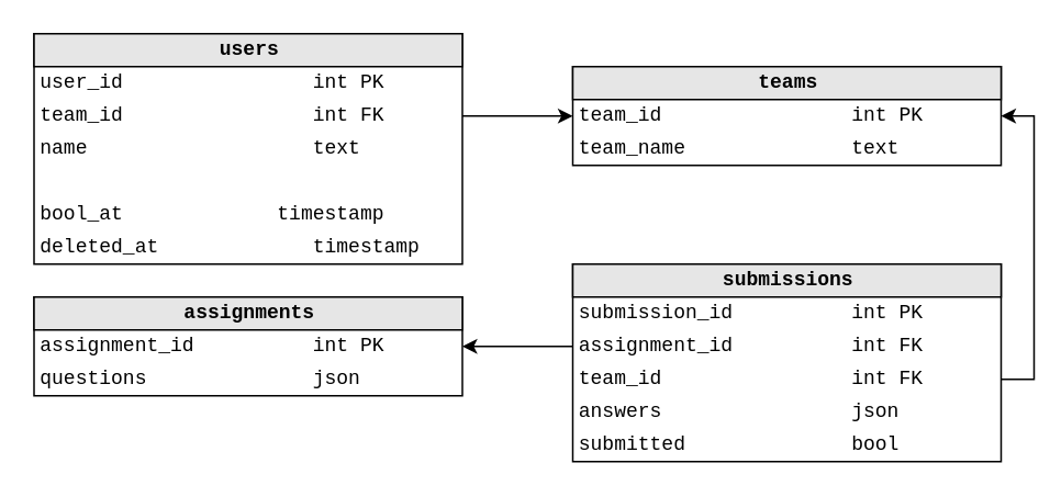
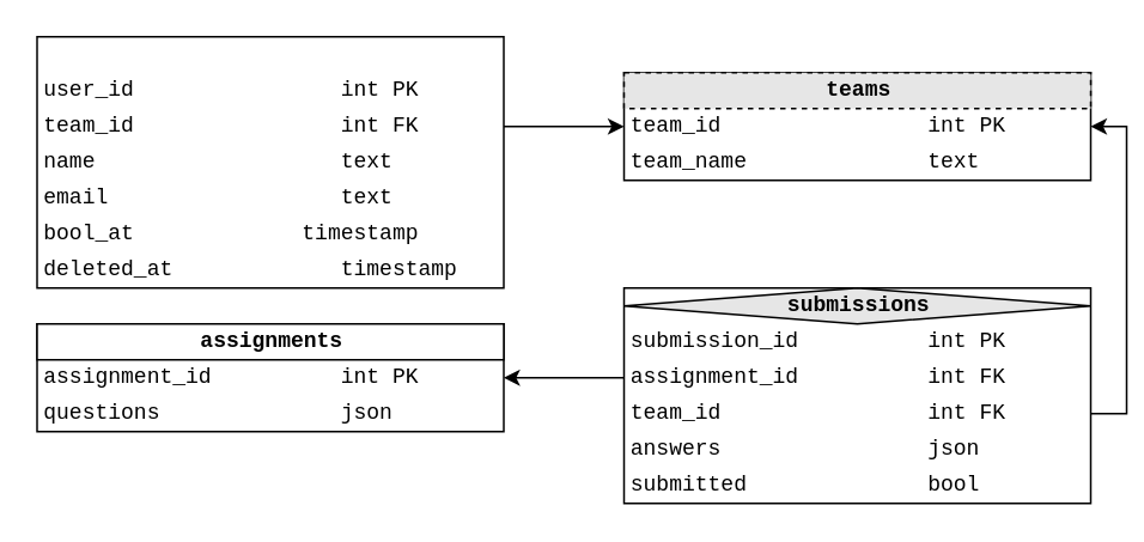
  <mxCell id="0" />
  <mxCell id="1" parent="0" />
  <mxCell id="2" value="" style="group" vertex="1" connectable="0" parent="1"><mxGeometry x="347" y="160" width="260" height="120" as="geometry" /></mxCell>
  <mxCell id="3" value="" style="group" vertex="1" connectable="0" parent="2"><mxGeometry width="260" height="120" as="geometry" /></mxCell>
  <mxCell id="4" value="" style="group" vertex="1" connectable="0" parent="3"><mxGeometry width="260" height="120" as="geometry" /></mxCell>
  <mxCell id="5" value="" style="rounded=0;whiteSpace=wrap;html=1;strokeColor=#000000;strokeWidth=1;fillColor=#ffffff;align=left;fontFamily=Courier New;" vertex="1" parent="4"><mxGeometry width="260" height="120.0" as="geometry" /></mxCell>
- <mxCell id="6" value="&lt;div&gt;&lt;span&gt;&lt;b&gt;submissions&lt;/b&gt;&lt;/span&gt;&lt;/div&gt;" style="rounded=0;whiteSpace=wrap;html=1;align=center;spacingLeft=2;strokeColor=#000000;fillColor=#E6E6E6;fontFamily=Courier New;" vertex="1" parent="4"><mxGeometry width="260" height="20" as="geometry" /></mxCell>
+ <mxCell id="6" value="&lt;div&gt;&lt;span&gt;&lt;b&gt;submissions&lt;/b&gt;&lt;/span&gt;&lt;/div&gt;" style="rhombus;whiteSpace=wrap;html=1;align=center;spacingLeft=2;strokeColor=#000000;fillColor=#E6E6E6;fontFamily=Courier New;" vertex="1" parent="4"><mxGeometry width="260" height="20" as="geometry" /></mxCell>
  <mxCell id="7" value="submitted&amp;nbsp; &amp;nbsp; &amp;nbsp; &amp;nbsp; &amp;nbsp; &amp;nbsp; &amp;nbsp; bool" style="rounded=0;whiteSpace=wrap;html=1;align=left;spacingLeft=2;strokeColor=none;fillColor=none;fontFamily=Courier New;" vertex="1" parent="4"><mxGeometry y="100" width="260" height="20" as="geometry" /></mxCell>
  <mxCell id="8" value="answers&amp;nbsp; &amp;nbsp; &amp;nbsp; &amp;nbsp; &amp;nbsp; &amp;nbsp; &amp;nbsp; &amp;nbsp; json" style="rounded=0;whiteSpace=wrap;html=1;align=left;spacingLeft=2;strokeColor=none;fillColor=none;fontFamily=Courier New;" vertex="1" parent="4"><mxGeometry y="80" width="260" height="20" as="geometry" /></mxCell>
  <mxCell id="9" value="team_id&amp;nbsp; &amp;nbsp; &amp;nbsp; &amp;nbsp; &amp;nbsp; &amp;nbsp; &amp;nbsp; &amp;nbsp; int FK" style="rounded=0;whiteSpace=wrap;html=1;align=left;spacingLeft=2;strokeColor=none;fillColor=none;fontFamily=Courier New;" vertex="1" parent="4"><mxGeometry y="60" width="260" height="20" as="geometry" /></mxCell>
  <mxCell id="10" value="assignment_id&amp;nbsp; &amp;nbsp; &amp;nbsp; &amp;nbsp; &amp;nbsp; int FK" style="rounded=0;whiteSpace=wrap;html=1;align=left;spacingLeft=2;strokeColor=none;fillColor=none;fontFamily=Courier New;" vertex="1" parent="4"><mxGeometry y="40" width="260" height="20" as="geometry" /></mxCell>
  <mxCell id="11" value="&lt;div&gt;submission_id&amp;nbsp; &amp;nbsp; &amp;nbsp; &amp;nbsp; &amp;nbsp; int PK&lt;/div&gt;" style="rounded=0;whiteSpace=wrap;html=1;align=left;spacingLeft=2;strokeColor=none;fillColor=none;fontFamily=Courier New;" vertex="1" parent="4"><mxGeometry y="20" width="260" height="20" as="geometry" /></mxCell>
  <mxCell id="12" value="" style="group" vertex="1" connectable="0" parent="1"><mxGeometry x="20" y="20" width="260" height="140" as="geometry" /></mxCell>
  <mxCell id="13" value="" style="group" vertex="1" connectable="0" parent="12"><mxGeometry width="260" height="140" as="geometry" /></mxCell>
  <mxCell id="14" value="" style="group" vertex="1" connectable="0" parent="13"><mxGeometry width="260" height="140" as="geometry" /></mxCell>
  <mxCell id="15" value="" style="group" vertex="1" connectable="0" parent="14"><mxGeometry width="260" height="140" as="geometry" /></mxCell>
  <mxCell id="16" value="" style="rounded=0;whiteSpace=wrap;html=1;strokeColor=#000000;strokeWidth=1;fillColor=#ffffff;align=left;fontFamily=Courier New;" vertex="1" parent="15"><mxGeometry width="260" height="140" as="geometry" /></mxCell>
  <mxCell id="17" value="bool_at&amp;nbsp; &amp;nbsp; &amp;nbsp; &amp;nbsp; &amp;nbsp; &amp;nbsp; &amp;nbsp;timestamp" style="rounded=0;whiteSpace=wrap;html=1;align=left;spacingLeft=2;strokeColor=none;fillColor=none;fontFamily=Courier New;" vertex="1" parent="15"><mxGeometry y="100" width="260" height="20" as="geometry" /></mxCell>
+ <mxCell id="18" value="email&amp;nbsp; &amp;nbsp; &amp;nbsp; &amp;nbsp; &amp;nbsp; &amp;nbsp; &amp;nbsp; &amp;nbsp; &amp;nbsp; text" style="rounded=0;whiteSpace=wrap;html=1;align=left;spacingLeft=2;strokeColor=none;fillColor=none;fontFamily=Courier New;" vertex="1" parent="15"><mxGeometry y="80" width="260" height="20" as="geometry" /></mxCell>
  <mxCell id="19" value="name&amp;nbsp; &amp;nbsp; &amp;nbsp; &amp;nbsp; &amp;nbsp; &amp;nbsp; &amp;nbsp; &amp;nbsp; &amp;nbsp; &amp;nbsp;text" style="rounded=0;whiteSpace=wrap;html=1;align=left;spacingLeft=2;strokeColor=none;fillColor=none;fontFamily=Courier New;" vertex="1" parent="15"><mxGeometry y="60" width="260" height="20" as="geometry" /></mxCell>
  <mxCell id="20" value="team_id&amp;nbsp; &amp;nbsp; &amp;nbsp; &amp;nbsp; &amp;nbsp; &amp;nbsp; &amp;nbsp; &amp;nbsp; int FK" style="rounded=0;whiteSpace=wrap;html=1;align=left;spacingLeft=2;strokeColor=none;fillColor=none;fontFamily=Courier New;" vertex="1" parent="15"><mxGeometry y="40" width="260" height="20" as="geometry" /></mxCell>
  <mxCell id="21" value="&lt;div&gt;user_id&amp;nbsp; &amp;nbsp; &amp;nbsp; &amp;nbsp; &amp;nbsp; &amp;nbsp; &amp;nbsp; &amp;nbsp; int PK&lt;/div&gt;" style="rounded=0;whiteSpace=wrap;html=1;align=left;spacingLeft=2;strokeColor=none;fillColor=none;fontFamily=Courier New;" vertex="1" parent="15"><mxGeometry y="20" width="260" height="20" as="geometry" /></mxCell>
- <mxCell id="22" value="&lt;div&gt;&lt;span&gt;&lt;b&gt;users&lt;/b&gt;&lt;/span&gt;&lt;/div&gt;" style="rounded=0;whiteSpace=wrap;html=1;align=center;spacingLeft=2;strokeColor=#000000;fillColor=#E6E6E6;fontFamily=Courier New;" vertex="1" parent="15"><mxGeometry width="260" height="20" as="geometry" /></mxCell>
  <mxCell id="23" value="deleted_at&amp;nbsp; &amp;nbsp; &amp;nbsp; &amp;nbsp; &amp;nbsp; &amp;nbsp; &amp;nbsp;timestamp" style="rounded=0;whiteSpace=wrap;html=1;align=left;spacingLeft=2;strokeColor=none;fillColor=none;fontFamily=Courier New;" vertex="1" parent="15"><mxGeometry y="120" width="260" height="20" as="geometry" /></mxCell>
  <mxCell id="24" value="" style="group" vertex="1" connectable="0" parent="1"><mxGeometry x="20" y="180" width="260" height="60" as="geometry" /></mxCell>
  <mxCell id="25" value="" style="group" vertex="1" connectable="0" parent="24"><mxGeometry width="260" height="60" as="geometry" /></mxCell>
  <mxCell id="26" value="" style="group" vertex="1" connectable="0" parent="25"><mxGeometry width="260" height="60" as="geometry" /></mxCell>
  <mxCell id="27" value="" style="group" vertex="1" connectable="0" parent="26"><mxGeometry width="260" height="60" as="geometry" /></mxCell>
  <mxCell id="28" value="" style="rounded=0;whiteSpace=wrap;html=1;strokeColor=#000000;strokeWidth=1;fillColor=#ffffff;align=left;fontFamily=Courier New;" vertex="1" parent="27"><mxGeometry width="260" height="60" as="geometry" /></mxCell>
  <mxCell id="29" value="" style="group" vertex="1" connectable="0" parent="27"><mxGeometry width="260" height="60" as="geometry" /></mxCell>
  <mxCell id="30" value="questions&amp;nbsp; &amp;nbsp; &amp;nbsp; &amp;nbsp; &amp;nbsp; &amp;nbsp; &amp;nbsp; json" style="rounded=0;whiteSpace=wrap;html=1;align=left;spacingLeft=2;strokeColor=none;fillColor=none;fontFamily=Courier New;" vertex="1" parent="29"><mxGeometry y="40" width="260" height="20" as="geometry" /></mxCell>
  <mxCell id="31" value="&lt;div&gt;assignment_id&amp;nbsp; &amp;nbsp; &amp;nbsp; &amp;nbsp; &amp;nbsp; int PK&lt;/div&gt;" style="rounded=0;whiteSpace=wrap;html=1;align=left;spacingLeft=2;strokeColor=none;fillColor=none;fontFamily=Courier New;" vertex="1" parent="29"><mxGeometry y="20" width="260" height="20" as="geometry" /></mxCell>
- <mxCell id="32" value="&lt;div&gt;&lt;span&gt;&lt;b&gt;assignments&lt;/b&gt;&lt;/span&gt;&lt;/div&gt;" style="rounded=0;whiteSpace=wrap;html=1;align=center;spacingLeft=2;strokeColor=#000000;fillColor=#E6E6E6;fontFamily=Courier New;" vertex="1" parent="29"><mxGeometry width="260" height="20" as="geometry" /></mxCell>
+ <mxCell id="32" value="&lt;div&gt;&lt;span&gt;&lt;b&gt;assignments&lt;/b&gt;&lt;/span&gt;&lt;/div&gt;" style="rounded=0;whiteSpace=wrap;html=1;align=center;spacingLeft=2;strokeColor=#000000;fillColor=#ffffff;fontFamily=Courier New;" vertex="1" parent="29"><mxGeometry width="260" height="20" as="geometry" /></mxCell>
  <mxCell id="33" value="" style="group" vertex="1" connectable="0" parent="1"><mxGeometry x="347" y="40" width="260" height="60" as="geometry" /></mxCell>
  <mxCell id="34" value="" style="group" vertex="1" connectable="0" parent="33"><mxGeometry width="260" height="60" as="geometry" /></mxCell>
  <mxCell id="35" value="" style="group" vertex="1" connectable="0" parent="34"><mxGeometry width="260" height="60" as="geometry" /></mxCell>
  <mxCell id="36" value="" style="group" vertex="1" connectable="0" parent="35"><mxGeometry width="260" height="60" as="geometry" /></mxCell>
  <mxCell id="37" value="" style="rounded=0;whiteSpace=wrap;html=1;strokeColor=#000000;strokeWidth=1;fillColor=#ffffff;align=left;fontFamily=Courier New;" vertex="1" parent="36"><mxGeometry width="260" height="60" as="geometry" /></mxCell>
  <mxCell id="38" value="" style="group" vertex="1" connectable="0" parent="36"><mxGeometry width="260" height="60" as="geometry" /></mxCell>
  <mxCell id="39" value="team_name&amp;nbsp; &amp;nbsp; &amp;nbsp; &amp;nbsp; &amp;nbsp; &amp;nbsp; &amp;nbsp; text" style="rounded=0;whiteSpace=wrap;html=1;align=left;spacingLeft=2;strokeColor=none;fillColor=none;fontFamily=Courier New;" vertex="1" parent="38"><mxGeometry y="40" width="260" height="20" as="geometry" /></mxCell>
  <mxCell id="40" value="&lt;div&gt;team_id&amp;nbsp; &amp;nbsp; &amp;nbsp; &amp;nbsp; &amp;nbsp; &amp;nbsp; &amp;nbsp; &amp;nbsp; int PK&lt;/div&gt;" style="rounded=0;whiteSpace=wrap;html=1;align=left;spacingLeft=2;strokeColor=none;fillColor=none;fontFamily=Courier New;" vertex="1" parent="38"><mxGeometry y="20" width="260" height="20" as="geometry" /></mxCell>
- <mxCell id="41" value="&lt;div&gt;&lt;span&gt;&lt;b&gt;teams&lt;/b&gt;&lt;/span&gt;&lt;/div&gt;" style="rounded=0;whiteSpace=wrap;html=1;align=center;spacingLeft=2;strokeColor=#000000;fillColor=#E6E6E6;fontFamily=Courier New;" vertex="1" parent="38"><mxGeometry width="260" height="20" as="geometry" /></mxCell>
+ <mxCell id="41" value="&lt;div&gt;&lt;span&gt;&lt;b&gt;teams&lt;/b&gt;&lt;/span&gt;&lt;/div&gt;" style="rounded=0;whiteSpace=wrap;html=1;align=center;spacingLeft=2;strokeColor=#000000;fillColor=#E6E6E6;fontFamily=Courier New;dashed=1;" vertex="1" parent="38"><mxGeometry width="260" height="20" as="geometry" /></mxCell>
  <mxCell id="42" style="edgeStyle=orthogonalEdgeStyle;rounded=0;orthogonalLoop=1;jettySize=auto;html=1;exitX=1;exitY=0.5;exitDx=0;exitDy=0;entryX=0;entryY=0.5;entryDx=0;entryDy=0;" edge="1" parent="1" source="20" target="40"><mxGeometry relative="1" as="geometry" /></mxCell>
  <mxCell id="43" style="edgeStyle=orthogonalEdgeStyle;rounded=0;orthogonalLoop=1;jettySize=auto;html=1;exitX=0;exitY=0.5;exitDx=0;exitDy=0;" edge="1" parent="1" source="10"><mxGeometry relative="1" as="geometry"><mxPoint x="280" y="210" as="targetPoint" /></mxGeometry></mxCell>
  <mxCell id="44" style="edgeStyle=orthogonalEdgeStyle;rounded=0;orthogonalLoop=1;jettySize=auto;html=1;exitX=1;exitY=0.5;exitDx=0;exitDy=0;entryX=1;entryY=0.5;entryDx=0;entryDy=0;" edge="1" parent="1" source="9" target="40"><mxGeometry relative="1" as="geometry"><mxPoint x="640" y="70" as="targetPoint" /></mxGeometry></mxCell>
